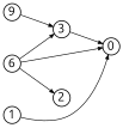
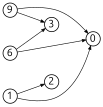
  digraph {
    fontname=Ubuntu
    rankdir=LR
    node [fixedsize=true fontname=Ubuntu shape=circle]
    edge [arrowsize=0.5 fontname=Ubuntu penwidth=0.75]
    6 [width=.26]
    2 [width=.26]
    3 [width=.26]
    0 [width=.26]
    1 [width=.26]
    n6 [label=9 width=.26]
-   6 -> 2
+   1 -> 2
    6 -> 3
    6 -> 0
-   3 -> 0
+   n6 -> 0
    1 -> 0
    n6 -> 3
  }
